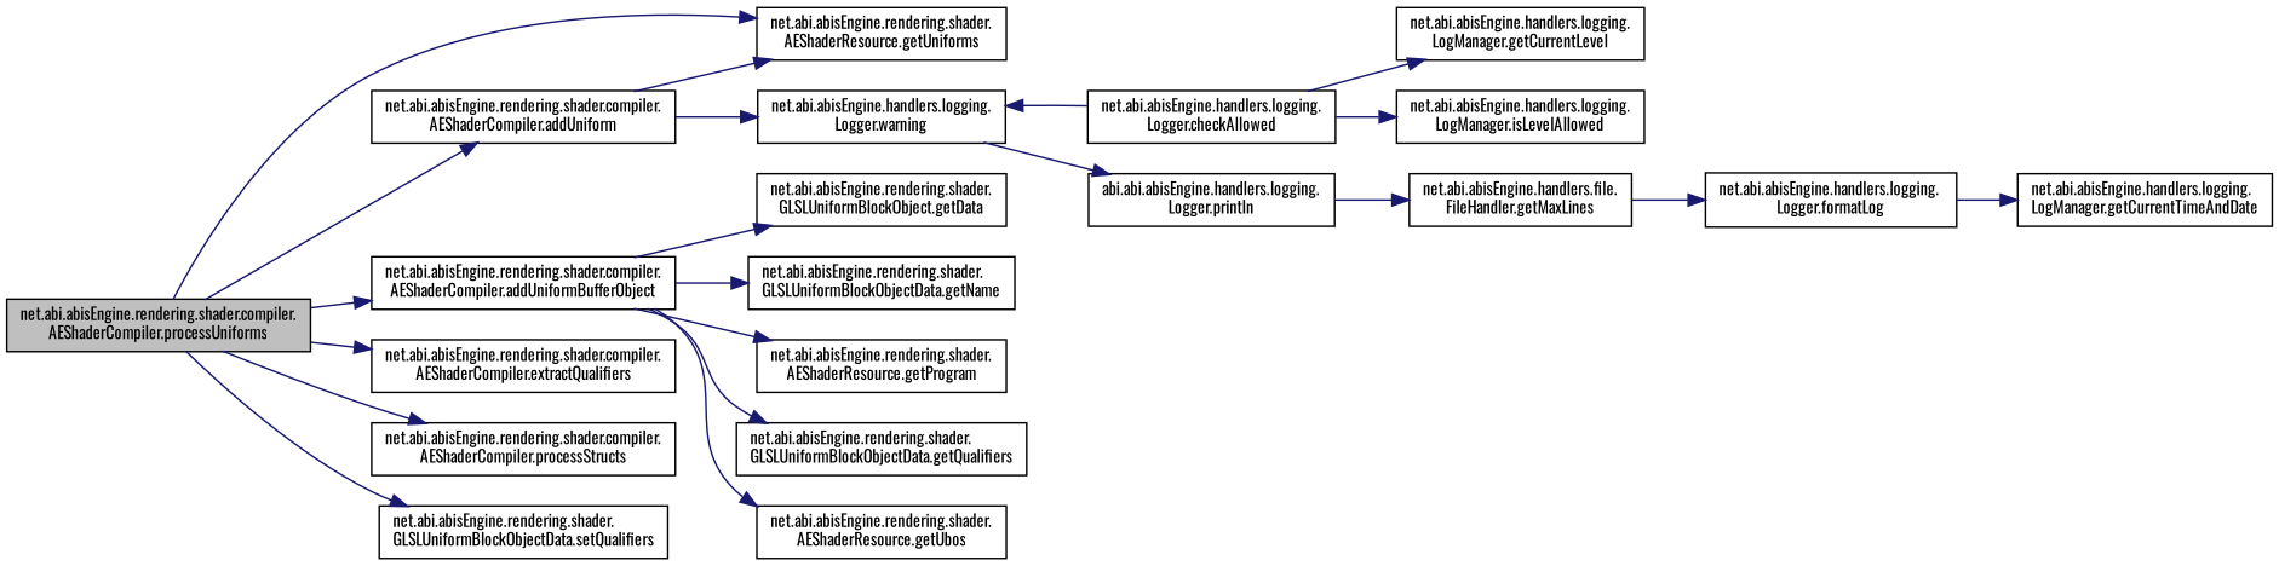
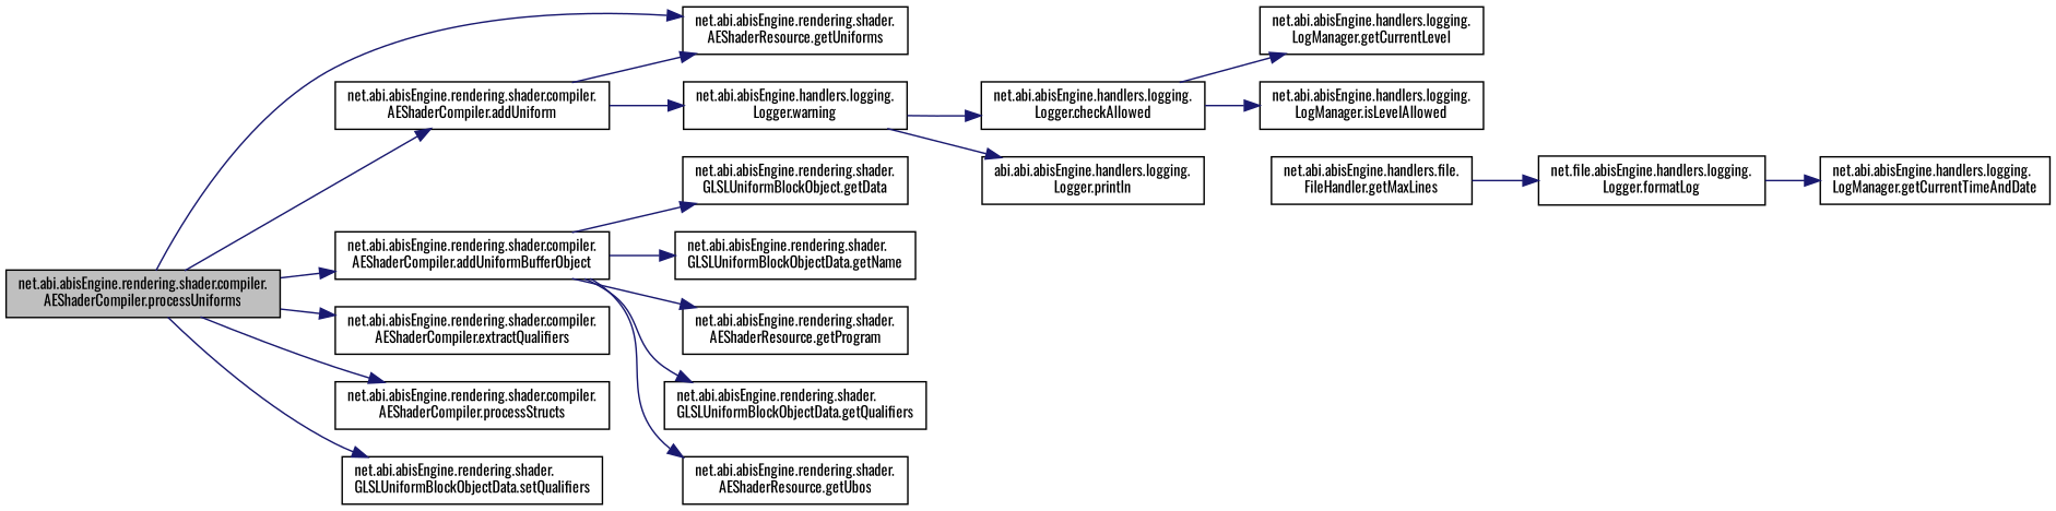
  digraph {
    fontname=Oswald
    rankdir=LR
    node [color=black fillcolor=white fontname=Oswald fontsize=10 shape=record style=filled]
    edge [color=midnightblue fontname=Oswald fontsize=10 labelfontname=Helvetica labelfontsize=10 style=solid]
    n1 [fillcolor=grey75 fontcolor=black height=0.2 label="net.abi.abisEngine.rendering.shader.compiler.\lAEShaderCompiler.processUniforms" width=0.4]
    n2 [height=0.2 label="net.abi.abisEngine.rendering.shader.compiler.\lAEShaderCompiler.addUniform" width=0.4]
    n3 [height=0.2 label="net.abi.abisEngine.rendering.shader.\lAEShaderResource.getUniforms" width=0.4]
    n4 [height=0.2 label="net.abi.abisEngine.rendering.shader.compiler.\lAEShaderCompiler.addUniformBufferObject" width=0.4]
    n5 [height=0.2 label="net.abi.abisEngine.rendering.shader.compiler.\lAEShaderCompiler.extractQualifiers" width=0.4]
    n6 [height=0.2 label="net.abi.abisEngine.rendering.shader.compiler.\lAEShaderCompiler.processStructs" width=0.4]
    n7 [height=0.2 label="net.abi.abisEngine.rendering.shader.\lGLSLUniformBlockObjectData.setQualifiers" width=0.4]
    n8 [height=0.2 label="net.abi.abisEngine.handlers.logging.\lLogger.warning" width=0.4]
    n9 [height=0.2 label="net.abi.abisEngine.rendering.shader.\lGLSLUniformBlockObject.getData" width=0.4]
    n10 [height=0.2 label="net.abi.abisEngine.rendering.shader.\lGLSLUniformBlockObjectData.getName" width=0.4]
    n11 [height=0.2 label="net.abi.abisEngine.rendering.shader.\lAEShaderResource.getProgram" width=0.4]
    n12 [height=0.2 label="net.abi.abisEngine.rendering.shader.\lGLSLUniformBlockObjectData.getQualifiers" width=0.4]
    n13 [height=0.2 label="net.abi.abisEngine.rendering.shader.\lAEShaderResource.getUbos" width=0.4]
    n14 [height=0.2 label="net.abi.abisEngine.handlers.logging.\lLogger.checkAllowed" width=0.4]
    n15 [height=0.2 label="abi.abi.abisEngine.handlers.logging.\lLogger.println" width=0.4]
    n16 [height=0.2 label="net.abi.abisEngine.handlers.logging.\lLogManager.getCurrentLevel" width=0.4]
    n17 [height=0.2 label="net.abi.abisEngine.handlers.logging.\lLogManager.isLevelAllowed" width=0.4]
-   n18 [height=0.2 label="net.abi.abisEngine.handlers.logging.\lLogger.formatLog" width=0.4]
+   n18 [height=0.2 label="net.file.abisEngine.handlers.logging.\lLogger.formatLog" width=0.4]
    n19 [height=0.2 label="net.abi.abisEngine.handlers.logging.\lLogManager.getCurrentTimeAndDate" width=0.4]
    n20 [height=0.2 label="net.abi.abisEngine.handlers.file.\lFileHandler.getMaxLines" width=0.4]
    n1 -> n2
    n1 -> n3
    n1 -> n4
    n1 -> n5
    n1 -> n6
    n1 -> n7
    n2 -> n3
    n2 -> n8
    n4 -> n9
    n4 -> n10
    n4 -> n11
    n4 -> n12
    n4 -> n13
-   n14 -> n8
+   n8 -> n14
    n8 -> n15
    n14 -> n16
    n14 -> n17
-   n15 -> n20
    n18 -> n19
    n20 -> n18
  }
